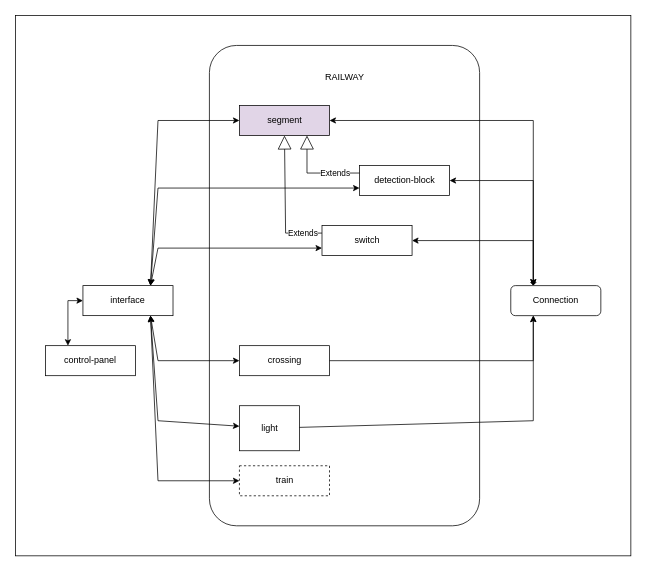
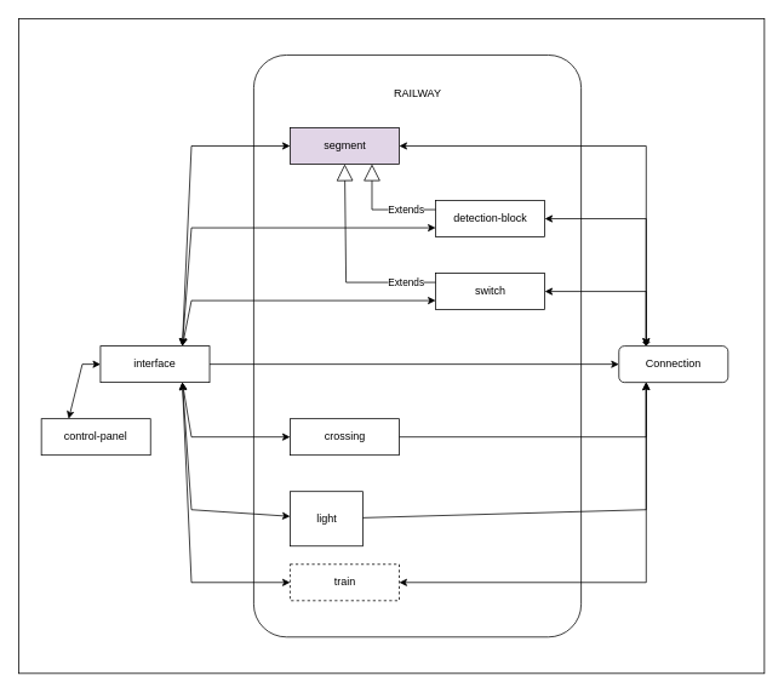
  <mxCell id="0" />
  <mxCell id="1" parent="0" />
  <mxCell id="2" value="" style="rounded=0;whiteSpace=wrap;html=1;" parent="1" vertex="1"><mxGeometry width="820" height="720" as="geometry" x="20" y="20" /></mxCell>
  <mxCell id="3" value="interface" style="rounded=0;whiteSpace=wrap;html=1;" parent="1" vertex="1"><mxGeometry x="110" y="380" width="120" height="40" as="geometry" /></mxCell>
  <mxCell id="4" value="" style="rounded=1;whiteSpace=wrap;html=1;arcSize=10;" parent="1" vertex="1"><mxGeometry x="278.5" y="60" width="360" height="640" as="geometry" /></mxCell>
  <mxCell id="5" value="segment" style="rounded=0;whiteSpace=wrap;html=1;fillColor=#e1d5e7;" parent="1" vertex="1"><mxGeometry x="318.5" y="140" width="120" height="40" as="geometry" /></mxCell>
  <mxCell id="6" value="detection-block" style="rounded=0;whiteSpace=wrap;html=1;" parent="1" vertex="1"><mxGeometry x="478.5" y="220" width="120" height="40" as="geometry" /></mxCell>
- <mxCell id="7" value="switch" style="rounded=0;whiteSpace=wrap;html=1;" parent="1" vertex="1"><mxGeometry x="428.5" y="300" width="120" height="40" as="geometry" /></mxCell>
+ <mxCell id="7" value="switch" style="rounded=0;whiteSpace=wrap;html=1;" parent="1" vertex="1"><mxGeometry x="478.5" y="300" width="120" height="40" as="geometry" /></mxCell>
  <mxCell id="8" value="crossing" style="rounded=0;whiteSpace=wrap;html=1;" parent="1" vertex="1"><mxGeometry x="318.5" y="460" width="120" height="40" as="geometry" /></mxCell>
  <mxCell id="9" value="light" style="rounded=0;whiteSpace=wrap;html=1;" parent="1" vertex="1"><mxGeometry x="318.5" y="540" width="80" height="60" as="geometry" /></mxCell>
  <mxCell id="10" value="train" style="rounded=0;whiteSpace=wrap;html=1;dashed=1;" parent="1" vertex="1"><mxGeometry x="318.5" y="620" width="120" height="40" as="geometry" /></mxCell>
  <mxCell id="11" value="Connection" style="rounded=1;whiteSpace=wrap;html=1;" parent="1" vertex="1"><mxGeometry x="680" y="380" width="120" height="40" as="geometry" /></mxCell>
  <mxCell id="12" value="" style="endArrow=classic;startArrow=classic;html=1;rounded=0;entryX=0.25;entryY=0;entryDx=0;entryDy=0;" parent="1" source="5" target="11" edge="1"><mxGeometry width="50" height="50" relative="1" as="geometry"><mxPoint x="310" y="340" as="sourcePoint" /><mxPoint x="360" y="290" as="targetPoint" /><Array as="points"><mxPoint x="710" y="160" /></Array></mxGeometry></mxCell>
  <mxCell id="13" value="" style="endArrow=diamond;startArrow=classic;html=1;rounded=0;entryX=0.25;entryY=0;entryDx=0;entryDy=0;" parent="1" source="6" target="11" edge="1"><mxGeometry width="50" height="50" relative="1" as="geometry"><mxPoint x="310" y="340" as="sourcePoint" /><mxPoint x="720" y="380" as="targetPoint" /><Array as="points"><mxPoint x="710" y="240" /></Array></mxGeometry></mxCell>
  <mxCell id="14" value="" style="endArrow=classic;startArrow=classic;html=1;rounded=0;entryX=0.25;entryY=0;entryDx=0;entryDy=0;" parent="1" source="7" target="11" edge="1"><mxGeometry width="50" height="50" relative="1" as="geometry"><mxPoint x="310" y="340" as="sourcePoint" /><mxPoint x="360" y="290" as="targetPoint" /><Array as="points"><mxPoint x="710" y="320" /></Array></mxGeometry></mxCell>
+ <mxCell id="15" value="" style="endArrow=classic;startArrow=classic;html=1;rounded=0;exitX=1;exitY=0.5;exitDx=0;exitDy=0;entryX=0.25;entryY=1;entryDx=0;entryDy=0;" parent="1" source="10" target="11" edge="1"><mxGeometry width="50" height="50" relative="1" as="geometry"><mxPoint x="310" y="340" as="sourcePoint" /><mxPoint x="360" y="290" as="targetPoint" /><Array as="points"><mxPoint x="710" y="640" /></Array></mxGeometry></mxCell>
  <mxCell id="16" value="" style="endArrow=classic;startArrow=classic;html=1;rounded=0;exitX=0.75;exitY=0;exitDx=0;exitDy=0;" parent="1" source="3" target="5" edge="1"><mxGeometry width="50" height="50" relative="1" as="geometry"><mxPoint x="165" y="500" as="sourcePoint" /><mxPoint x="385" y="460" as="targetPoint" /><Array as="points"><mxPoint x="210" y="160" /></Array></mxGeometry></mxCell>
+ <mxCell id="17" value="" style="endArrow=classic;html=1;rounded=0;" parent="1" source="3" target="11" edge="1"><mxGeometry width="50" height="50" relative="1" as="geometry"><mxPoint x="310" y="530" as="sourcePoint" /><mxPoint x="360" y="480" as="targetPoint" /></mxGeometry></mxCell>
  <mxCell id="18" value="" style="endArrow=classic;startArrow=classic;html=1;rounded=0;entryX=0;entryY=0.75;entryDx=0;entryDy=0;exitX=0.75;exitY=0;exitDx=0;exitDy=0;" parent="1" source="3" target="7" edge="1"><mxGeometry width="50" height="50" relative="1" as="geometry"><mxPoint x="145" y="380" as="sourcePoint" /><mxPoint x="195" y="310" as="targetPoint" /><Array as="points"><mxPoint x="210" y="330" /></Array></mxGeometry></mxCell>
  <mxCell id="19" value="" style="endArrow=classic;startArrow=classic;html=1;rounded=0;entryX=0;entryY=0.75;entryDx=0;entryDy=0;exitX=0.75;exitY=0;exitDx=0;exitDy=0;" parent="1" source="3" target="6" edge="1"><mxGeometry width="50" height="50" relative="1" as="geometry"><mxPoint x="335" y="430" as="sourcePoint" /><mxPoint x="205" y="270" as="targetPoint" /><Array as="points"><mxPoint x="210" y="250" /></Array></mxGeometry></mxCell>
  <mxCell id="20" value="" style="endArrow=classic;startArrow=classic;html=1;rounded=0;exitX=0.75;exitY=1;exitDx=0;exitDy=0;" parent="1" source="3" target="8" edge="1"><mxGeometry width="50" height="50" relative="1" as="geometry"><mxPoint x="335" y="430" as="sourcePoint" /><mxPoint x="385" y="380" as="targetPoint" /><Array as="points"><mxPoint x="210" y="480" /></Array></mxGeometry></mxCell>
  <mxCell id="21" value="" style="endArrow=classic;startArrow=classic;html=1;rounded=0;exitX=0.75;exitY=1;exitDx=0;exitDy=0;" parent="1" source="3" target="9" edge="1"><mxGeometry width="50" height="50" relative="1" as="geometry"><mxPoint x="335" y="430" as="sourcePoint" /><mxPoint x="385" y="380" as="targetPoint" /><Array as="points"><mxPoint x="210" y="560" /></Array></mxGeometry></mxCell>
  <mxCell id="22" value="" style="endArrow=classic;startArrow=classic;html=1;rounded=0;exitX=0.75;exitY=1;exitDx=0;exitDy=0;" parent="1" source="3" target="10" edge="1"><mxGeometry width="50" height="50" relative="1" as="geometry"><mxPoint x="335" y="430" as="sourcePoint" /><mxPoint x="385" y="380" as="targetPoint" /><Array as="points"><mxPoint x="210" y="640" /></Array></mxGeometry></mxCell>
  <mxCell id="23" value="Extends" style="endArrow=block;endSize=16;endFill=0;html=1;rounded=0;exitX=0;exitY=0.25;exitDx=0;exitDy=0;entryX=0.5;entryY=1;entryDx=0;entryDy=0;" parent="1" source="7" target="5" edge="1"><mxGeometry x="-0.713" width="160" relative="1" as="geometry"><mxPoint x="488.5" y="300" as="sourcePoint" /><mxPoint x="358.5" y="180" as="targetPoint" /><Array as="points"><mxPoint x="380" y="310" /></Array><mxPoint as="offset" /></mxGeometry></mxCell>
  <mxCell id="24" value="Extends" style="endArrow=block;endSize=16;endFill=0;html=1;rounded=0;exitX=0;exitY=0.25;exitDx=0;exitDy=0;entryX=0.75;entryY=1;entryDx=0;entryDy=0;" parent="1" source="6" target="5" edge="1"><mxGeometry x="-0.442" width="160" relative="1" as="geometry"><mxPoint x="309.5" y="400" as="sourcePoint" /><mxPoint x="419.5" y="180" as="targetPoint" /><Array as="points"><mxPoint x="408.5" y="230" /></Array><mxPoint as="offset" /></mxGeometry></mxCell>
  <mxCell id="25" value="RAILWAY" style="text;html=1;align=center;verticalAlign=middle;whiteSpace=wrap;rounded=0;" parent="1" vertex="1"><mxGeometry x="428.5" y="87" width="60" height="30" as="geometry" /></mxCell>
  <mxCell id="26" value="" style="endArrow=classic;html=1;rounded=0;entryX=0.25;entryY=1;entryDx=0;entryDy=0;" parent="1" source="8" target="11" edge="1"><mxGeometry width="50" height="50" relative="1" as="geometry"><mxPoint x="190" y="390" as="sourcePoint" /><mxPoint x="690" y="390" as="targetPoint" /><Array as="points"><mxPoint x="710" y="480" /></Array></mxGeometry></mxCell>
  <mxCell id="27" value="" style="endArrow=classic;html=1;rounded=0;entryX=0.25;entryY=1;entryDx=0;entryDy=0;" parent="1" source="9" target="11" edge="1"><mxGeometry width="50" height="50" relative="1" as="geometry"><mxPoint x="390" y="441" as="sourcePoint" /><mxPoint x="690" y="399" as="targetPoint" /><Array as="points"><mxPoint x="710" y="560" /></Array></mxGeometry></mxCell>
- <mxCell id="28" value="control-panel" style="rounded=0;whiteSpace=wrap;html=1;" vertex="1" parent="1"><mxGeometry x="60" y="460" width="120" height="40" as="geometry" /></mxCell>
+ <mxCell id="28" value="control-panel" style="rounded=0;whiteSpace=wrap;html=1;" vertex="1" parent="1"><mxGeometry x="45" y="460" width="120" height="40" as="geometry" /></mxCell>
  <mxCell id="29" value="" style="endArrow=classic;startArrow=classic;html=1;rounded=0;entryX=0;entryY=0.5;entryDx=0;entryDy=0;exitX=0.25;exitY=0;exitDx=0;exitDy=0;" edge="1" parent="1" source="28" target="3"><mxGeometry width="50" height="50" relative="1" as="geometry"><mxPoint x="410" y="600" as="sourcePoint" /><mxPoint x="460" y="550" as="targetPoint" /><Array as="points"><mxPoint x="90" y="400" /></Array></mxGeometry></mxCell>
